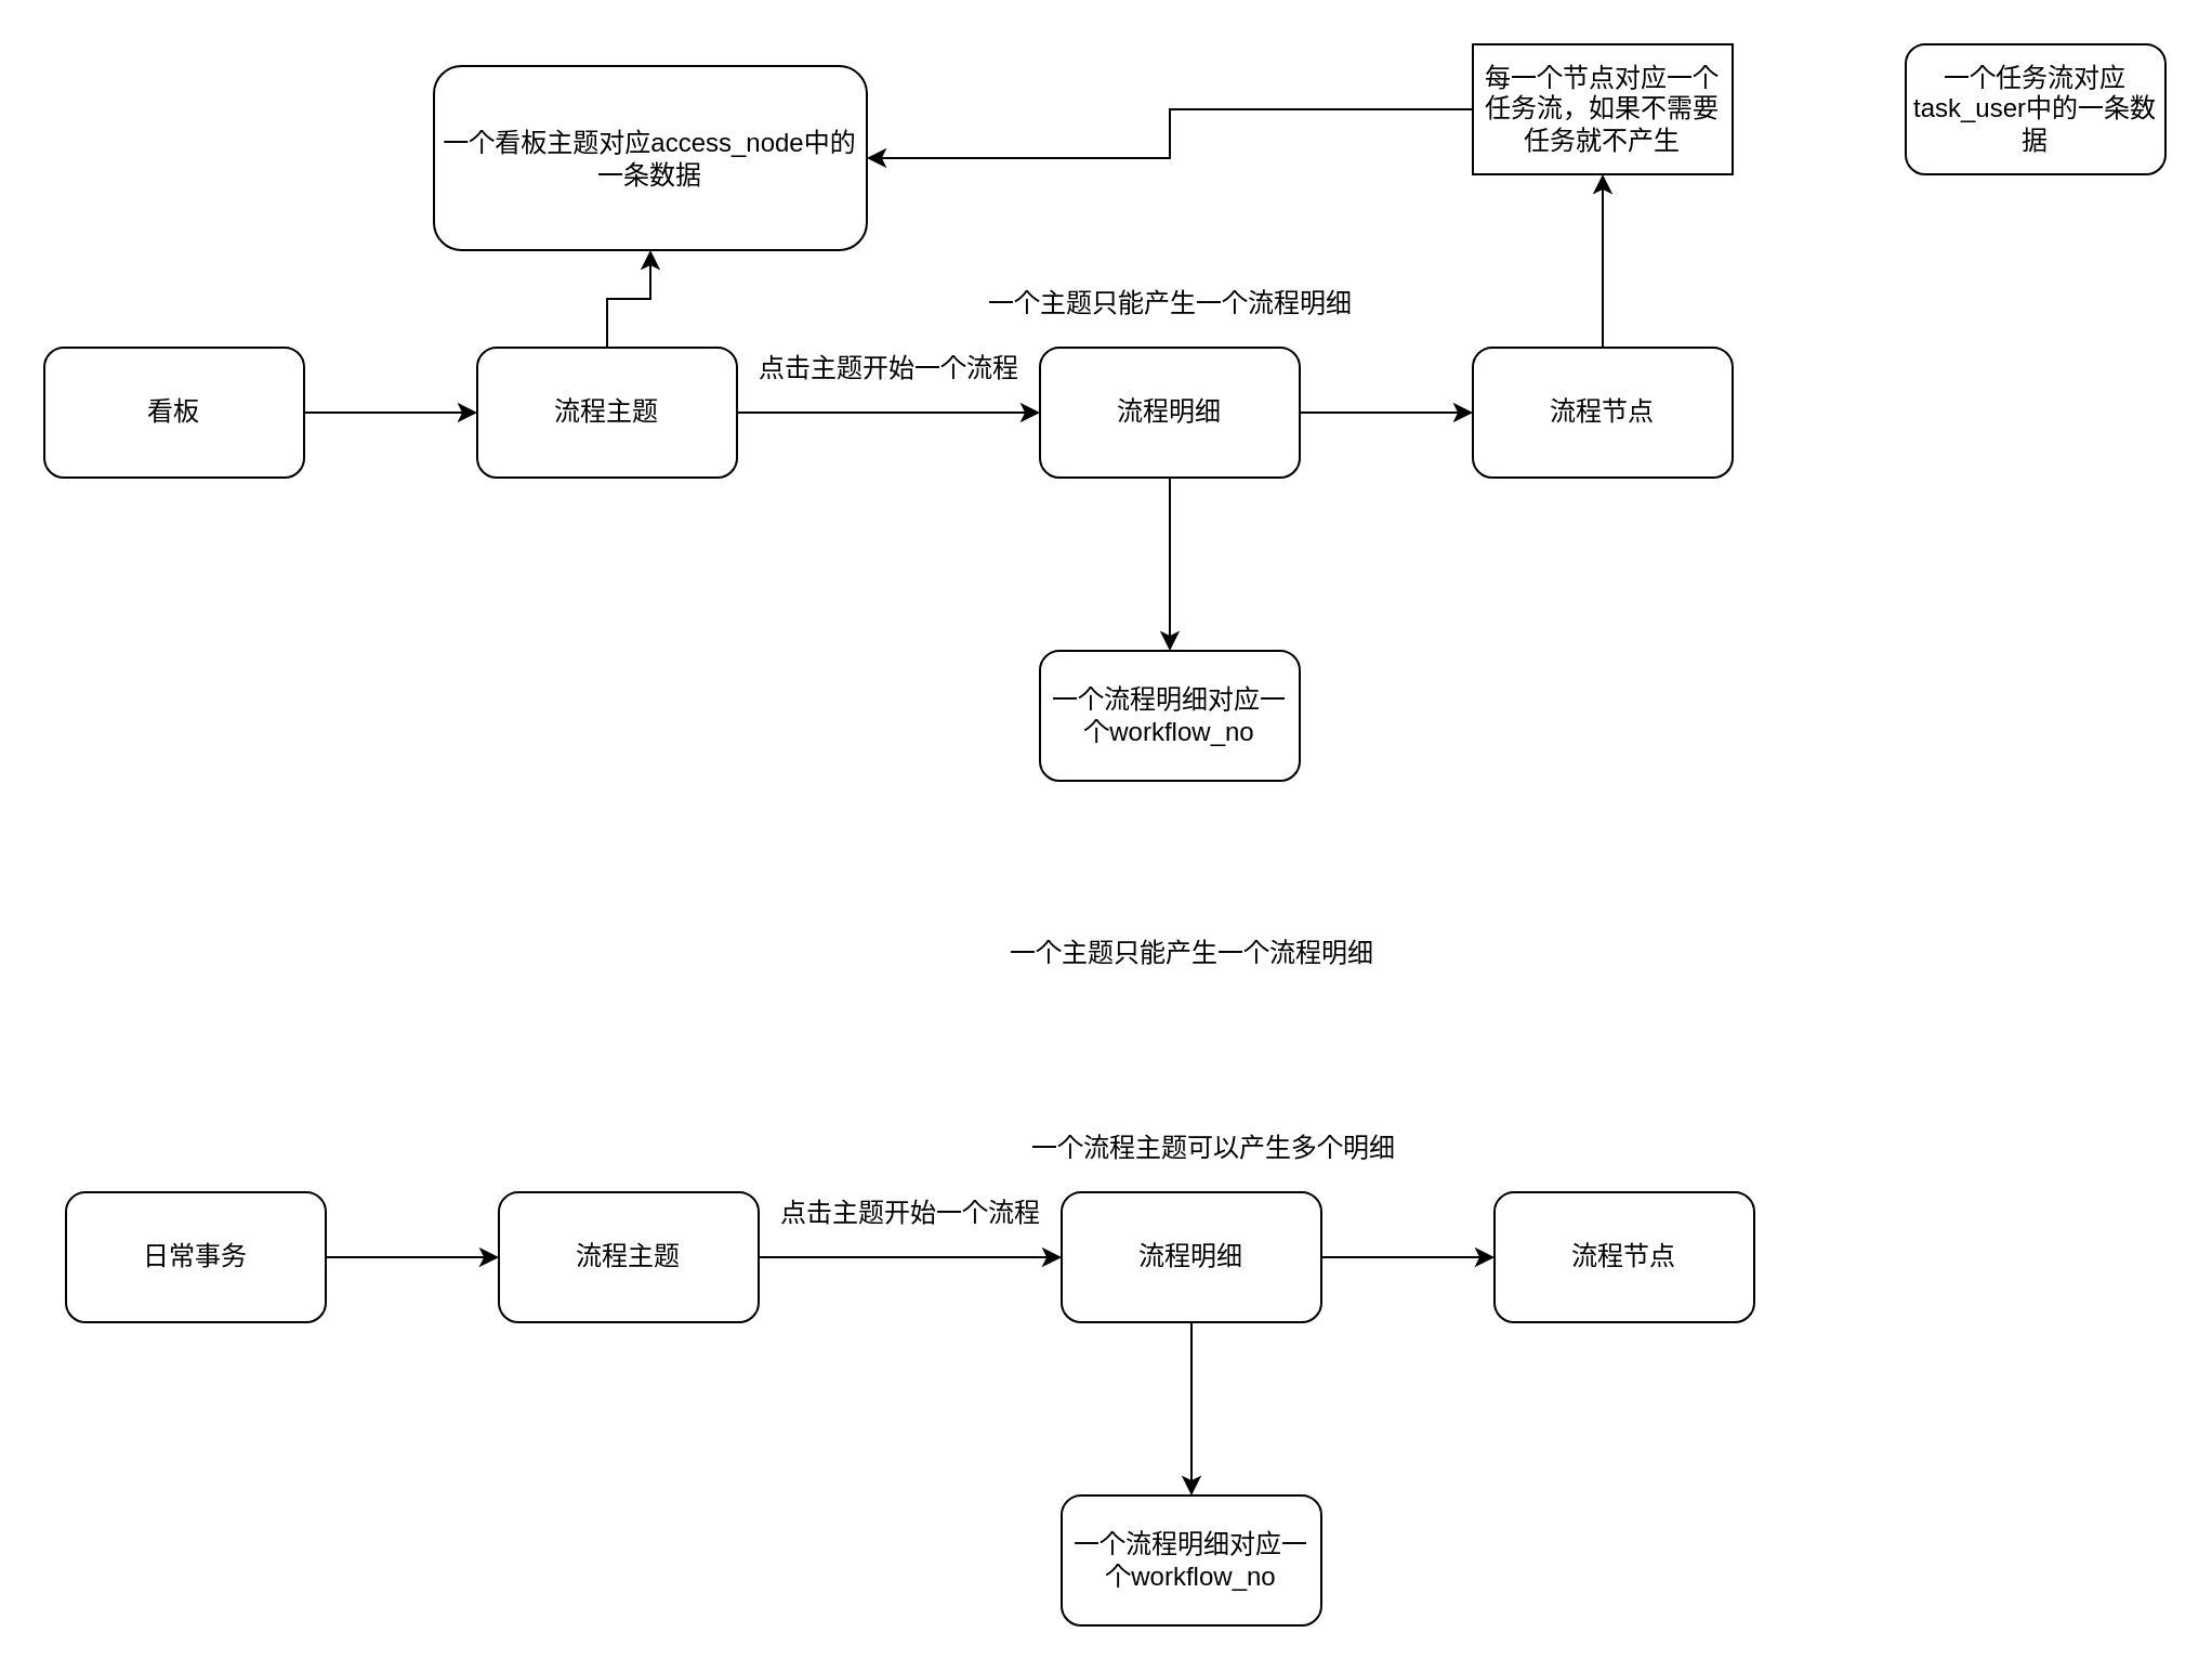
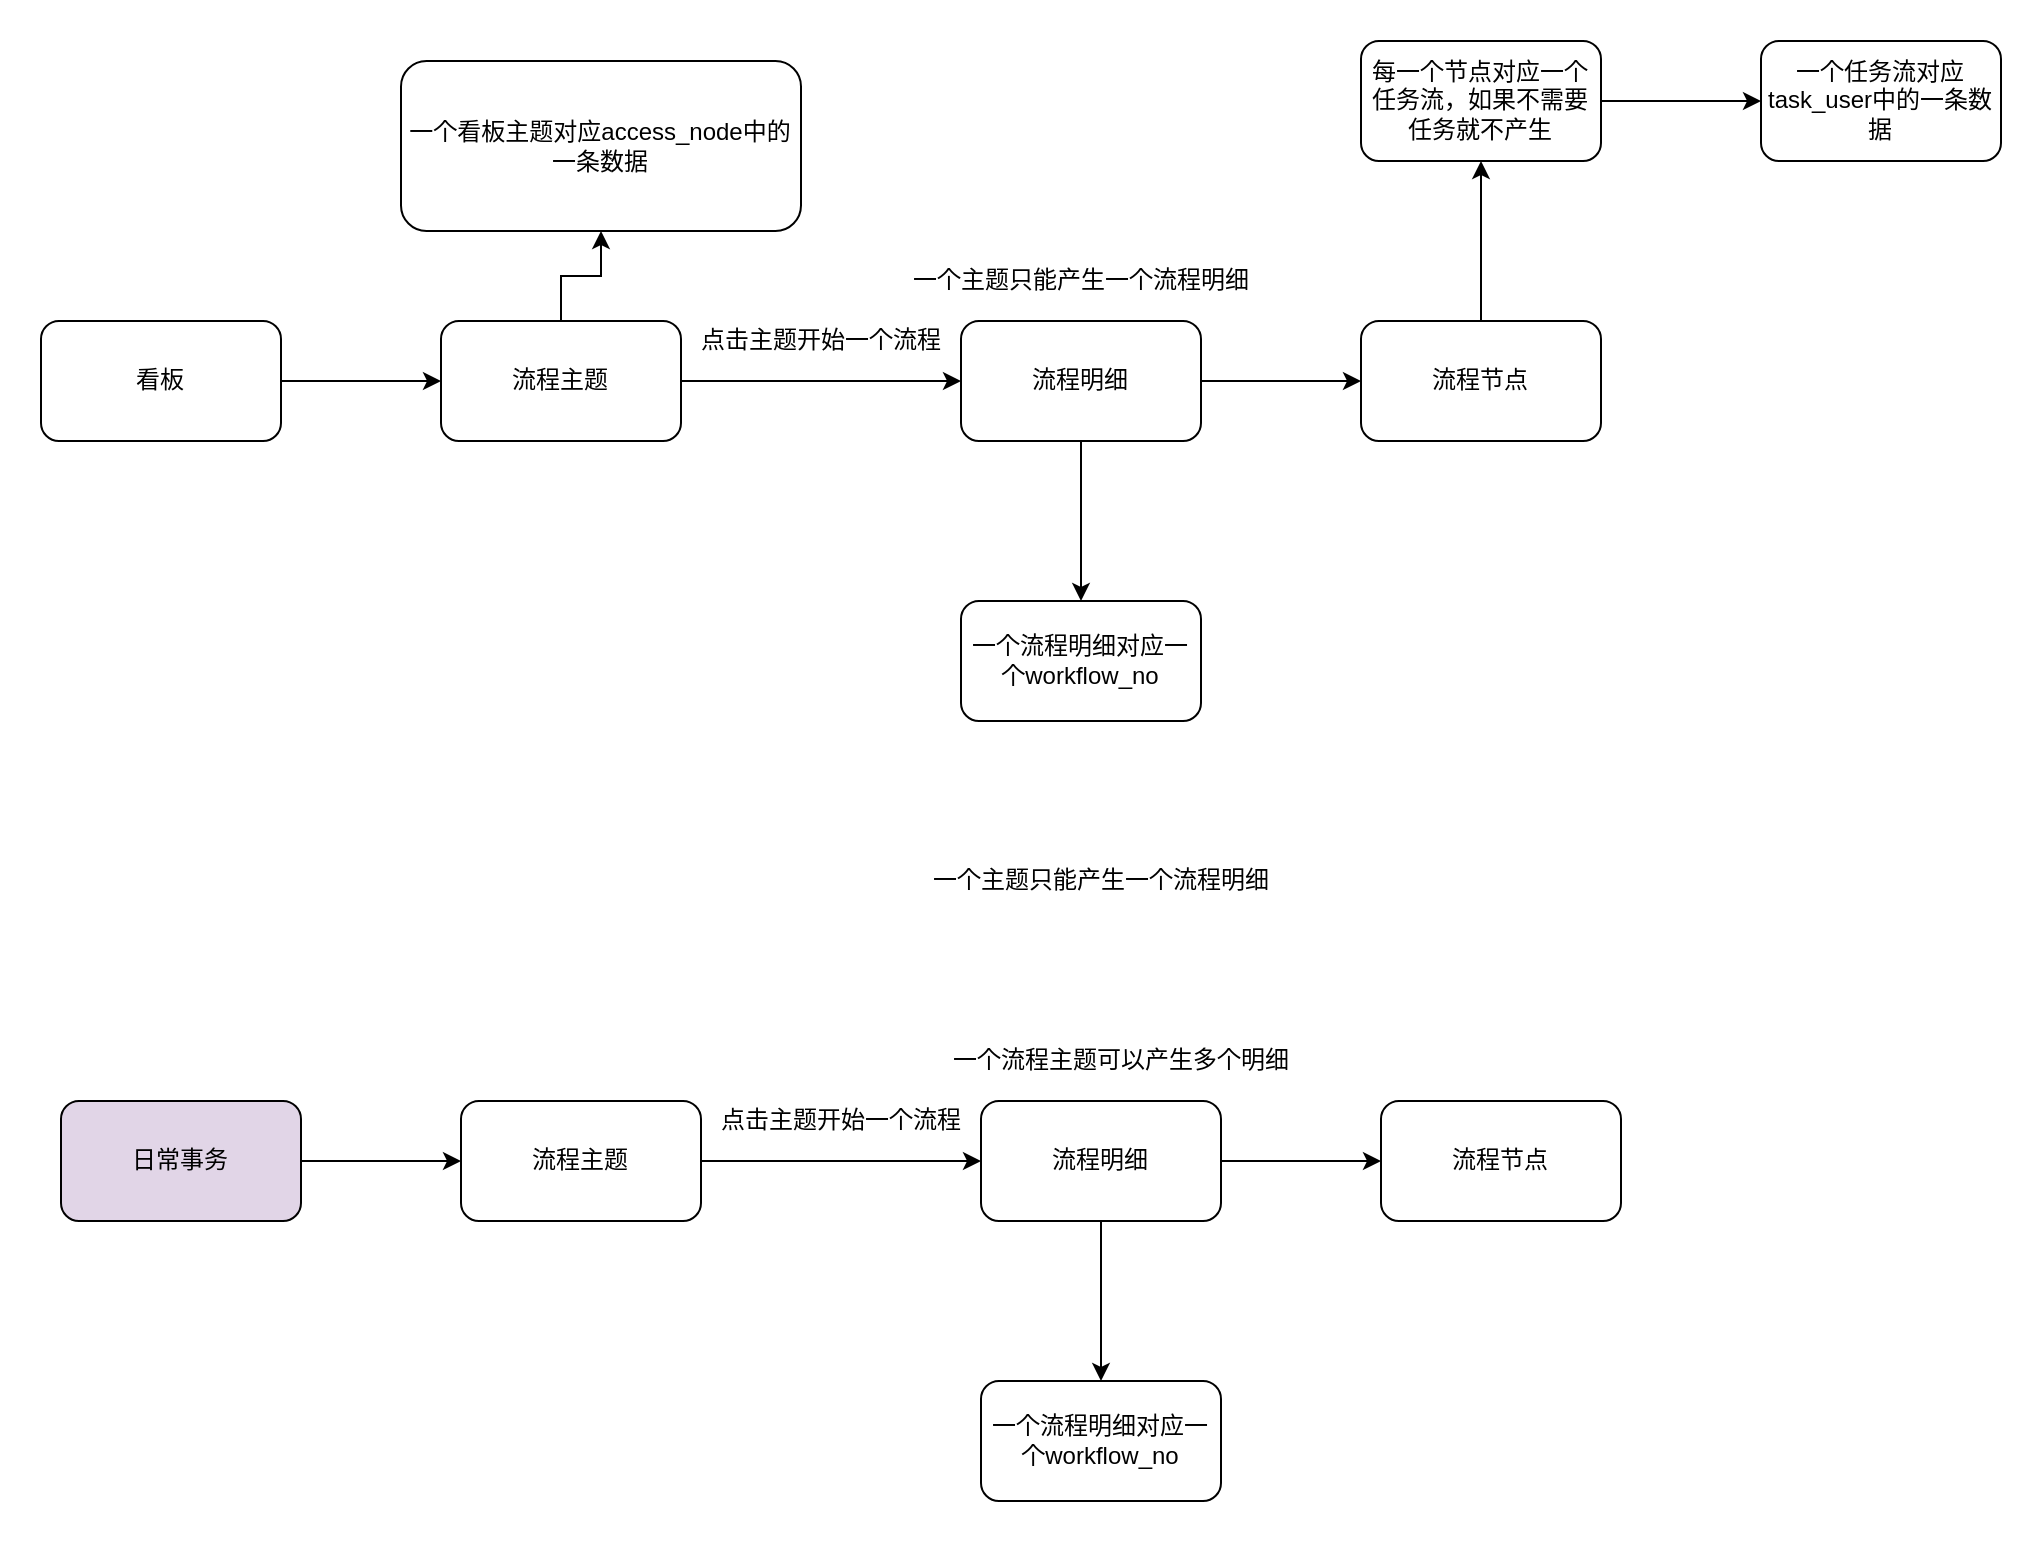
  <mxCell id="0" />
  <mxCell id="1" parent="0" />
  <mxCell id="2" value="" style="edgeStyle=orthogonalEdgeStyle;rounded=0;orthogonalLoop=1;jettySize=auto;html=1;" edge="1" parent="1" source="3" target="6"><mxGeometry relative="1" as="geometry" /></mxCell>
  <mxCell id="3" value="看板" style="rounded=1;whiteSpace=wrap;html=1;" vertex="1" parent="1"><mxGeometry x="20" y="160" width="120" height="60" as="geometry" /></mxCell>
  <mxCell id="4" value="" style="edgeStyle=orthogonalEdgeStyle;rounded=0;orthogonalLoop=1;jettySize=auto;html=1;" edge="1" parent="1" source="6" target="9"><mxGeometry relative="1" as="geometry" /></mxCell>
  <mxCell id="5" value="" style="edgeStyle=orthogonalEdgeStyle;rounded=0;orthogonalLoop=1;jettySize=auto;html=1;" edge="1" parent="1" source="6" target="27"><mxGeometry relative="1" as="geometry" /></mxCell>
  <mxCell id="6" value="流程主题" style="whiteSpace=wrap;html=1;rounded=1;" vertex="1" parent="1"><mxGeometry x="220" y="160" width="120" height="60" as="geometry" /></mxCell>
  <mxCell id="7" value="" style="edgeStyle=orthogonalEdgeStyle;rounded=0;orthogonalLoop=1;jettySize=auto;html=1;" edge="1" parent="1" source="9" target="11"><mxGeometry relative="1" as="geometry" /></mxCell>
  <mxCell id="8" value="" style="edgeStyle=orthogonalEdgeStyle;rounded=0;orthogonalLoop=1;jettySize=auto;html=1;" edge="1" parent="1" source="9" target="16"><mxGeometry relative="1" as="geometry" /></mxCell>
  <mxCell id="9" value="流程明细" style="whiteSpace=wrap;html=1;rounded=1;" vertex="1" parent="1"><mxGeometry x="480" y="160" width="120" height="60" as="geometry" /></mxCell>
  <mxCell id="10" value="" style="edgeStyle=orthogonalEdgeStyle;rounded=0;orthogonalLoop=1;jettySize=auto;html=1;" edge="1" parent="1" source="11" target="29"><mxGeometry relative="1" as="geometry" /></mxCell>
  <mxCell id="11" value="流程节点" style="whiteSpace=wrap;html=1;rounded=1;" vertex="1" parent="1"><mxGeometry x="680" y="160" width="120" height="60" as="geometry" /></mxCell>
  <mxCell id="12" value="点击主题开始一个流程" style="text;html=1;align=center;verticalAlign=middle;resizable=0;points=[];autosize=1;" vertex="1" parent="1"><mxGeometry x="340" y="160" width="140" height="20" as="geometry" /></mxCell>
  <mxCell id="13" value="" style="edgeStyle=orthogonalEdgeStyle;rounded=0;orthogonalLoop=1;jettySize=auto;html=1;" edge="1" parent="1" source="14"><mxGeometry relative="1" as="geometry"><mxPoint x="230" y="580" as="targetPoint" /></mxGeometry></mxCell>
- <mxCell id="14" value="日常事务" style="rounded=1;whiteSpace=wrap;html=1;" vertex="1" parent="1"><mxGeometry x="30" y="550" width="120" height="60" as="geometry" /></mxCell>
+ <mxCell id="14" value="日常事务" style="rounded=1;whiteSpace=wrap;html=1;fillColor=#e1d5e7;" vertex="1" parent="1"><mxGeometry x="30" y="550" width="120" height="60" as="geometry" /></mxCell>
  <mxCell id="15" value="一个主题只能产生一个流程明细" style="text;html=1;align=center;verticalAlign=middle;resizable=0;points=[];autosize=1;" vertex="1" parent="1"><mxGeometry x="450" y="130" width="180" height="20" as="geometry" /></mxCell>
  <mxCell id="16" value="一个流程明细对应一个workflow_no" style="whiteSpace=wrap;html=1;rounded=1;" vertex="1" parent="1"><mxGeometry x="480" y="300" width="120" height="60" as="geometry" /></mxCell>
  <mxCell id="17" value="" style="edgeStyle=orthogonalEdgeStyle;rounded=0;orthogonalLoop=1;jettySize=auto;html=1;" edge="1" parent="1" source="18" target="21"><mxGeometry relative="1" as="geometry" /></mxCell>
  <mxCell id="18" value="流程主题" style="whiteSpace=wrap;html=1;rounded=1;" vertex="1" parent="1"><mxGeometry x="230" y="550" width="120" height="60" as="geometry" /></mxCell>
  <mxCell id="19" value="" style="edgeStyle=orthogonalEdgeStyle;rounded=0;orthogonalLoop=1;jettySize=auto;html=1;" edge="1" parent="1" source="21" target="22"><mxGeometry relative="1" as="geometry" /></mxCell>
  <mxCell id="20" value="" style="edgeStyle=orthogonalEdgeStyle;rounded=0;orthogonalLoop=1;jettySize=auto;html=1;" edge="1" parent="1" source="21" target="25"><mxGeometry relative="1" as="geometry" /></mxCell>
  <mxCell id="21" value="流程明细" style="whiteSpace=wrap;html=1;rounded=1;" vertex="1" parent="1"><mxGeometry x="490" y="550" width="120" height="60" as="geometry" /></mxCell>
  <mxCell id="22" value="流程节点" style="whiteSpace=wrap;html=1;rounded=1;" vertex="1" parent="1"><mxGeometry x="690" y="550" width="120" height="60" as="geometry" /></mxCell>
  <mxCell id="23" value="点击主题开始一个流程" style="text;html=1;align=center;verticalAlign=middle;resizable=0;points=[];autosize=1;" vertex="1" parent="1"><mxGeometry x="350" y="550" width="140" height="20" as="geometry" /></mxCell>
  <mxCell id="24" value="一个主题只能产生一个流程明细" style="text;html=1;align=center;verticalAlign=middle;resizable=0;points=[];autosize=1;" vertex="1" parent="1"><mxGeometry x="460" y="430" width="180" height="20" as="geometry" /></mxCell>
  <mxCell id="25" value="一个流程明细对应一个workflow_no" style="whiteSpace=wrap;html=1;rounded=1;" vertex="1" parent="1"><mxGeometry x="490" y="690" width="120" height="60" as="geometry" /></mxCell>
  <mxCell id="26" value="一个流程主题可以产生多个明细" style="text;html=1;align=center;verticalAlign=middle;resizable=0;points=[];autosize=1;" vertex="1" parent="1"><mxGeometry x="470" y="520" width="180" height="20" as="geometry" /></mxCell>
  <mxCell id="27" value="一个看板主题对应access_node中的一条数据" style="whiteSpace=wrap;html=1;rounded=1;" vertex="1" parent="1"><mxGeometry x="200" y="30" width="200" height="85" as="geometry" /></mxCell>
- <mxCell id="28" value="" style="edgeStyle=orthogonalEdgeStyle;rounded=0;orthogonalLoop=1;jettySize=auto;html=1;" edge="1" parent="1" source="29" target="27"><mxGeometry relative="1" as="geometry" /></mxCell>
- <mxCell id="29" value="每一个节点对应一个任务流，如果不需要任务就不产生" style="whiteSpace=wrap;html=1;rounded=0;" vertex="1" parent="1"><mxGeometry x="680" y="20" width="120" height="60" as="geometry" /></mxCell>
+ <mxCell id="28" value="" style="edgeStyle=orthogonalEdgeStyle;rounded=0;orthogonalLoop=1;jettySize=auto;html=1;" edge="1" parent="1" source="29" target="30"><mxGeometry relative="1" as="geometry" /></mxCell>
+ <mxCell id="29" value="每一个节点对应一个任务流，如果不需要任务就不产生" style="whiteSpace=wrap;html=1;rounded=1;" vertex="1" parent="1"><mxGeometry x="680" y="20" width="120" height="60" as="geometry" /></mxCell>
  <mxCell id="30" value="一个任务流对应task_user中的一条数据" style="whiteSpace=wrap;html=1;rounded=1;" vertex="1" parent="1"><mxGeometry x="880" y="20" width="120" height="60" as="geometry" /></mxCell>
